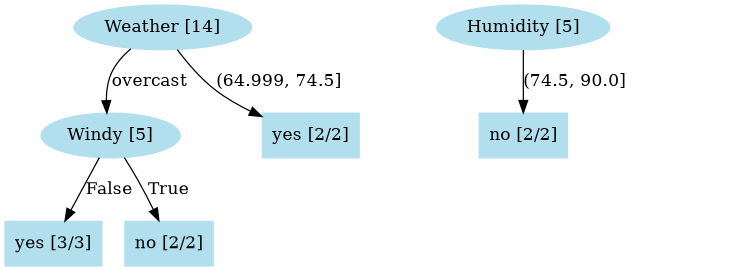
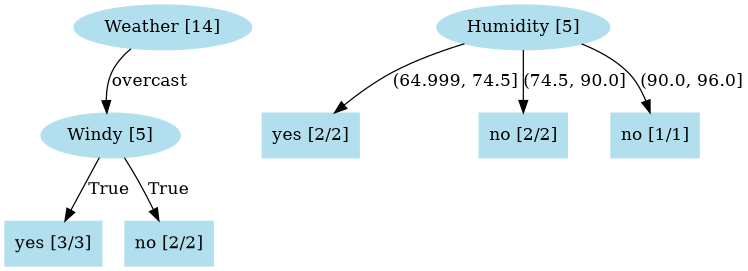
  digraph {
    node [color=lightblue2 style=filled shape=box]
    n1 [label="Weather [14]" shape=""]
    n2 [label="Windy [5]" shape=""]
    n3 [label="yes [3/3]"]
    n4 [label="no [2/2]"]
    n5 [label="Humidity [5]" shape=""]
    n6 [label="yes [2/2]"]
    n7 [label="no [2/2]"]
+   n8 [label="no [1/1]"]
    n1 -> n2 [label=overcast]
-   n2 -> n3 [label=False]
+   n2 -> n3 [label=True]
    n2 -> n4 [label=True]
-   n1 -> n6 [label="(64.999, 74.5]"]
+   n5 -> n6 [label="(64.999, 74.5]"]
    n5 -> n7 [label="(74.5, 90.0]"]
+   n5 -> n8 [label="(90.0, 96.0]"]
  }
